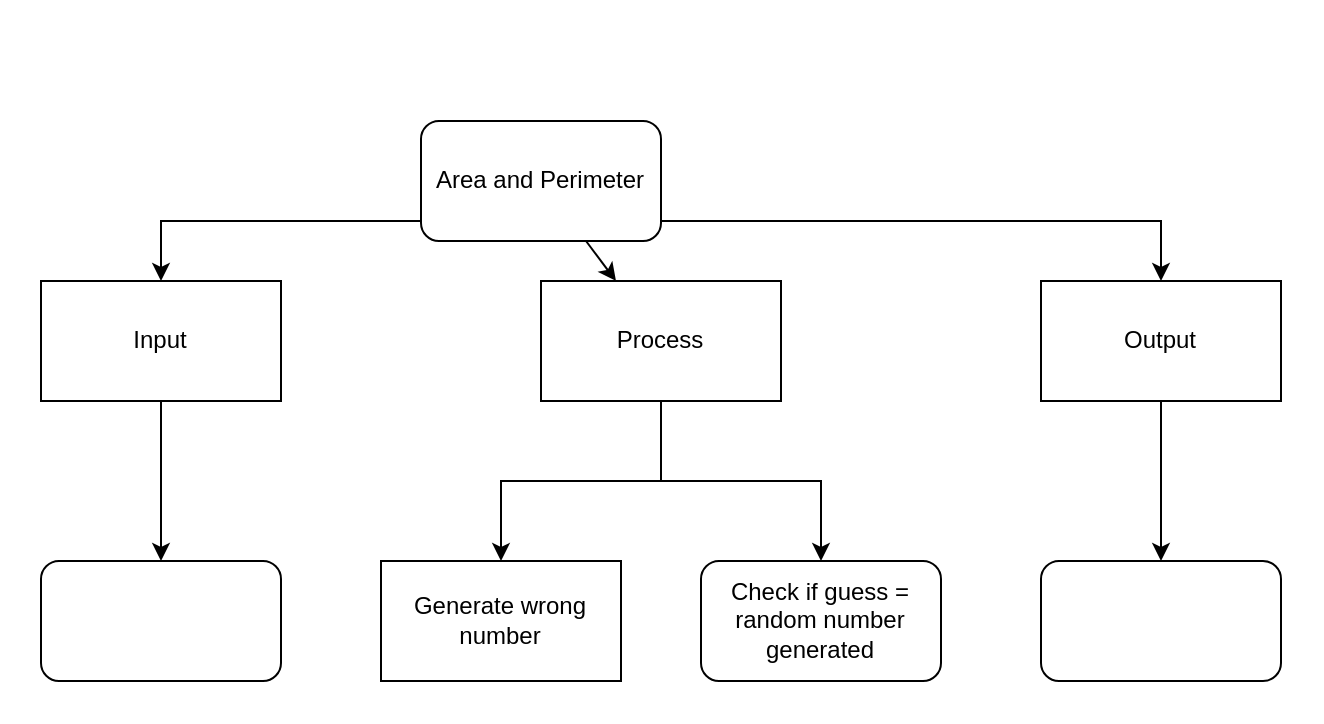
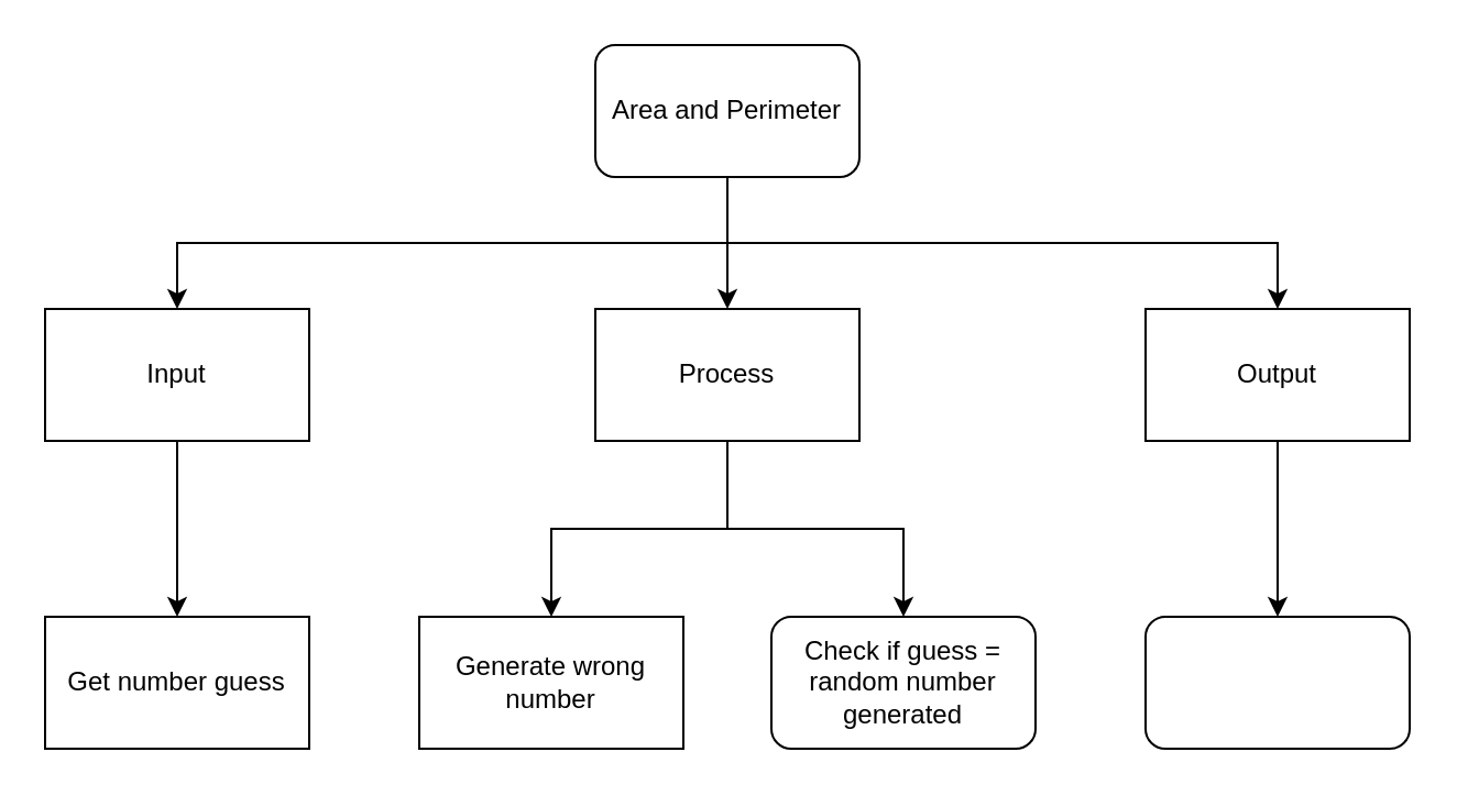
  <mxCell id="0" />
  <mxCell id="1" parent="0" />
  <mxCell id="2" value="" style="edgeStyle=orthogonalEdgeStyle;html=1;" parent="1" source="3" target="12" edge="1"><mxGeometry relative="1" as="geometry" /></mxCell>
  <mxCell id="3" value="Input" style="rounded=1;whiteSpace=wrap;html=1;" parent="1" vertex="1"><mxGeometry x="20" y="140" width="120" height="60" as="geometry" /></mxCell>
  <mxCell id="4" style="edgeStyle=none;html=1;" parent="1" source="7" target="10" edge="1"><mxGeometry relative="1" as="geometry" /></mxCell>
  <mxCell id="5" style="edgeStyle=orthogonalEdgeStyle;html=1;entryX=0.5;entryY=0;entryDx=0;entryDy=0;rounded=0;" parent="1" source="7" target="3" edge="1"><mxGeometry relative="1" as="geometry"><Array as="points"><mxPoint x="330" y="110" /><mxPoint x="80" y="110" /></Array></mxGeometry></mxCell>
  <mxCell id="6" style="edgeStyle=orthogonalEdgeStyle;html=1;rounded=0;" parent="1" source="7" target="9" edge="1"><mxGeometry relative="1" as="geometry"><Array as="points"><mxPoint x="330" y="110" /><mxPoint x="580" y="110" /></Array></mxGeometry></mxCell>
- <mxCell id="7" value="Area and Perimeter" style="rounded=1;whiteSpace=wrap;html=1;" parent="1" vertex="1"><mxGeometry x="210" y="60" width="120" height="60" as="geometry" /></mxCell>
+ <mxCell id="7" value="Area and Perimeter" style="rounded=1;whiteSpace=wrap;html=1;" parent="1" vertex="1"><mxGeometry x="270" y="20" width="120" height="60" as="geometry" /></mxCell>
  <mxCell id="8" value="" style="edgeStyle=orthogonalEdgeStyle;html=1;" parent="1" source="9" target="11" edge="1"><mxGeometry relative="1" as="geometry" /></mxCell>
  <mxCell id="9" value="Output" style="rounded=1;whiteSpace=wrap;html=1;" parent="1" vertex="1"><mxGeometry x="520" y="140" width="120" height="60" as="geometry" /></mxCell>
  <mxCell id="10" value="Process" style="rounded=1;whiteSpace=wrap;html=1;" parent="1" vertex="1"><mxGeometry x="270" y="140" width="120" height="60" as="geometry" /></mxCell>
  <mxCell id="11" value="" style="rounded=1;whiteSpace=wrap;html=1;" parent="1" vertex="1"><mxGeometry x="520" y="280" width="120" height="60" as="geometry" /></mxCell>
  <mxCell id="12" value="" style="rounded=1;whiteSpace=wrap;html=1;" parent="1" vertex="1"><mxGeometry x="20" y="280" width="120" height="60" as="geometry" /></mxCell>
+ <mxCell id="13" value="Get number guess" style="rounded=0;whiteSpace=wrap;html=1;" parent="1" vertex="1"><mxGeometry x="20" y="280" width="120" height="60" as="geometry" /></mxCell>
  <mxCell id="14" value="Input" style="rounded=0;whiteSpace=wrap;html=1;" parent="1" vertex="1"><mxGeometry x="20" y="140" width="120" height="60" as="geometry" /></mxCell>
  <mxCell id="15" style="edgeStyle=orthogonalEdgeStyle;html=1;entryX=0.5;entryY=0;entryDx=0;entryDy=0;rounded=0;" edge="1" parent="1" source="17" target="19"><mxGeometry relative="1" as="geometry" /></mxCell>
  <mxCell id="16" style="edgeStyle=orthogonalEdgeStyle;rounded=0;html=1;entryX=0.5;entryY=0;entryDx=0;entryDy=0;" edge="1" parent="1" source="17" target="20"><mxGeometry relative="1" as="geometry" /></mxCell>
  <mxCell id="17" value="Process" style="rounded=0;whiteSpace=wrap;html=1;" parent="1" vertex="1"><mxGeometry x="270" y="140" width="120" height="60" as="geometry" /></mxCell>
  <mxCell id="18" value="Output" style="rounded=0;whiteSpace=wrap;html=1;" parent="1" vertex="1"><mxGeometry x="520" y="140" width="120" height="60" as="geometry" /></mxCell>
  <mxCell id="19" value="Generate wrong number" style="rounded=0;whiteSpace=wrap;html=1;" parent="1" vertex="1"><mxGeometry x="190" y="280" width="120" height="60" as="geometry" /></mxCell>
  <mxCell id="20" value="Check if guess = random number generated" style="whiteSpace=wrap;html=1;rounded=1;" vertex="1" parent="1"><mxGeometry x="350" y="280" width="120" height="60" as="geometry" /></mxCell>
